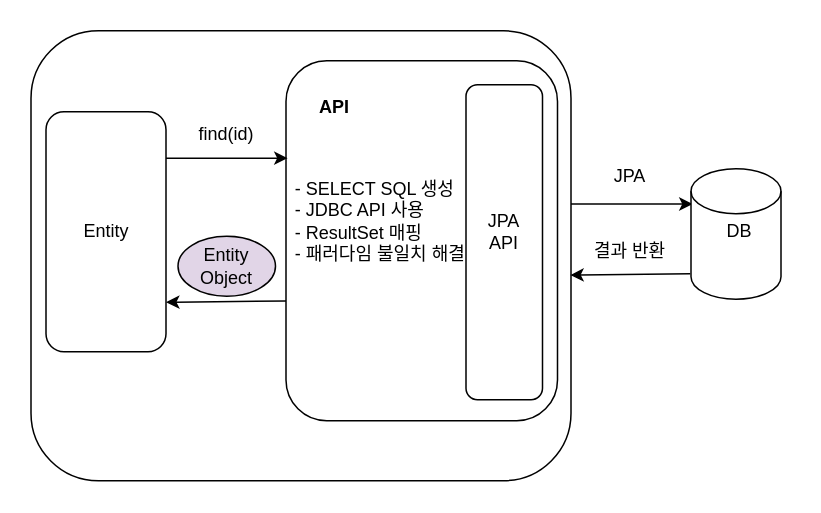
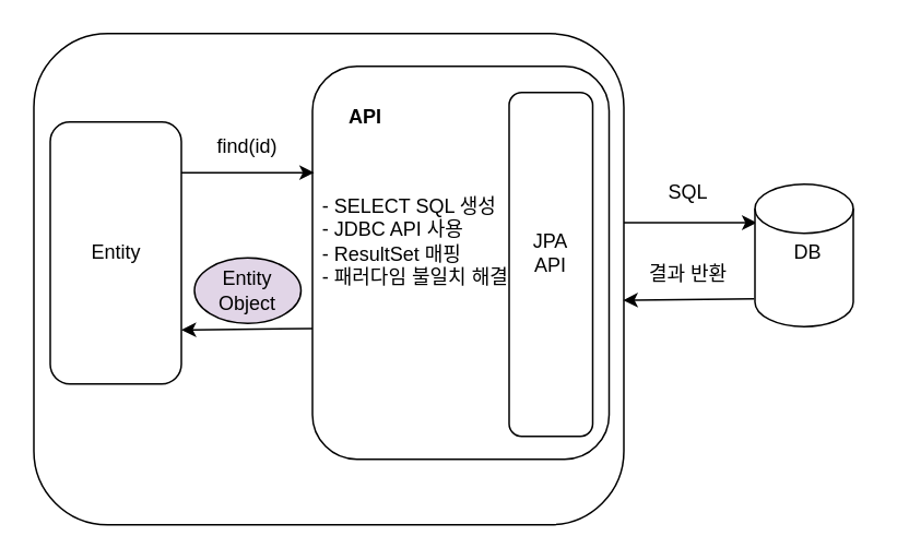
  <mxCell id="0" />
  <mxCell id="1" parent="0" />
  <mxCell id="2" value="" style="rounded=1;whiteSpace=wrap;html=1;" vertex="1" parent="1"><mxGeometry x="20" y="20" width="360" height="300" as="geometry" /></mxCell>
  <mxCell id="3" value="" style="rounded=1;whiteSpace=wrap;html=1;" vertex="1" parent="1"><mxGeometry x="190" y="40" width="181" height="240" as="geometry" /></mxCell>
  <mxCell id="4" value="" style="rounded=1;whiteSpace=wrap;html=1;" vertex="1" parent="1"><mxGeometry x="30" y="74" width="80" height="160" as="geometry" /></mxCell>
  <mxCell id="5" value="Entity&lt;br&gt;Object" style="ellipse;whiteSpace=wrap;html=1;fillColor=#e1d5e7;" vertex="1" parent="1"><mxGeometry x="118" y="157" width="65" height="40" as="geometry" /></mxCell>
  <mxCell id="6" value="find(id)" style="text;html=1;strokeColor=none;fillColor=none;align=center;verticalAlign=middle;whiteSpace=wrap;rounded=0;" vertex="1" parent="1"><mxGeometry x="118" y="74" width="65" height="30" as="geometry" /></mxCell>
  <mxCell id="7" value="" style="endArrow=classic;html=1;rounded=0;entryX=0.006;entryY=0.358;entryDx=0;entryDy=0;entryPerimeter=0;" edge="1" parent="1"><mxGeometry width="50" height="50" relative="1" as="geometry"><mxPoint x="110" y="105" as="sourcePoint" /><mxPoint x="191.086" y="104.92" as="targetPoint" /></mxGeometry></mxCell>
  <mxCell id="8" value="" style="rounded=1;whiteSpace=wrap;html=1;" vertex="1" parent="1"><mxGeometry x="310" y="56" width="51" height="210" as="geometry" /></mxCell>
  <mxCell id="9" value="&lt;div style=&quot;text-align: left&quot;&gt;&lt;span&gt;- SELECT SQL 생성&lt;/span&gt;&lt;/div&gt;&lt;div style=&quot;text-align: left&quot;&gt;&lt;span&gt;- JDBC API 사용&lt;/span&gt;&lt;br&gt;&lt;/div&gt;&lt;div style=&quot;text-align: left&quot;&gt;- ResultSet 매핑&lt;/div&gt;&lt;div style=&quot;text-align: left&quot;&gt;- 패러다임 불일치 해결&lt;/div&gt;" style="text;html=1;strokeColor=none;fillColor=none;align=center;verticalAlign=middle;whiteSpace=wrap;rounded=0;" vertex="1" parent="1"><mxGeometry x="183" y="112" width="140" height="70" as="geometry" /></mxCell>
  <mxCell id="10" value="&lt;b&gt;API&lt;/b&gt;" style="text;html=1;strokeColor=none;fillColor=none;align=center;verticalAlign=middle;whiteSpace=wrap;rounded=0;" vertex="1" parent="1"><mxGeometry x="190" y="56" width="65" height="30" as="geometry" /></mxCell>
  <mxCell id="11" value="JPA&lt;br&gt;API" style="text;html=1;strokeColor=none;fillColor=none;align=center;verticalAlign=middle;whiteSpace=wrap;rounded=0;" vertex="1" parent="1"><mxGeometry x="303" y="139" width="65" height="30" as="geometry" /></mxCell>
  <mxCell id="12" value="" style="endArrow=classic;html=1;rounded=0;entryX=0.006;entryY=0.358;entryDx=0;entryDy=0;entryPerimeter=0;" edge="1" parent="1"><mxGeometry width="50" height="50" relative="1" as="geometry"><mxPoint x="380" y="135.58" as="sourcePoint" /><mxPoint x="461.086" y="135.5" as="targetPoint" /></mxGeometry></mxCell>
  <mxCell id="13" value="" style="shape=cylinder3;whiteSpace=wrap;html=1;boundedLbl=1;backgroundOutline=1;size=15;" vertex="1" parent="1"><mxGeometry x="460" y="112" width="60" height="87" as="geometry" /></mxCell>
  <mxCell id="14" value="DB" style="text;html=1;strokeColor=none;fillColor=none;align=center;verticalAlign=middle;whiteSpace=wrap;rounded=0;" vertex="1" parent="1"><mxGeometry x="460" y="139" width="65" height="30" as="geometry" /></mxCell>
- <mxCell id="15" value="JPA" style="text;html=1;strokeColor=none;fillColor=none;align=center;verticalAlign=middle;whiteSpace=wrap;rounded=0;" vertex="1" parent="1"><mxGeometry x="387" y="102" width="65" height="30" as="geometry" /></mxCell>
+ <mxCell id="15" value="SQL" style="text;html=1;strokeColor=none;fillColor=none;align=center;verticalAlign=middle;whiteSpace=wrap;rounded=0;" vertex="1" parent="1"><mxGeometry x="387" y="102" width="65" height="30" as="geometry" /></mxCell>
  <mxCell id="16" value="Entity" style="text;html=1;strokeColor=none;fillColor=none;align=center;verticalAlign=middle;whiteSpace=wrap;rounded=0;" vertex="1" parent="1"><mxGeometry x="37.5" y="139" width="65" height="30" as="geometry" /></mxCell>
  <mxCell id="17" value="" style="endArrow=classic;html=1;rounded=0;entryX=1;entryY=0.75;entryDx=0;entryDy=0;exitX=0;exitY=0.638;exitDx=0;exitDy=0;exitPerimeter=0;" edge="1" parent="1"><mxGeometry width="50" height="50" relative="1" as="geometry"><mxPoint x="190" y="200.12" as="sourcePoint" /><mxPoint x="110" y="201" as="targetPoint" /></mxGeometry></mxCell>
  <mxCell id="18" value="" style="endArrow=classic;html=1;rounded=0;entryX=1;entryY=0.75;entryDx=0;entryDy=0;exitX=0;exitY=0.638;exitDx=0;exitDy=0;exitPerimeter=0;" edge="1" parent="1"><mxGeometry width="50" height="50" relative="1" as="geometry"><mxPoint x="459.5" y="182" as="sourcePoint" /><mxPoint x="379.5" y="182.88" as="targetPoint" /></mxGeometry></mxCell>
  <mxCell id="19" value="결과 반환" style="text;html=1;strokeColor=none;fillColor=none;align=center;verticalAlign=middle;whiteSpace=wrap;rounded=0;" vertex="1" parent="1"><mxGeometry x="387" y="152" width="65" height="30" as="geometry" /></mxCell>
